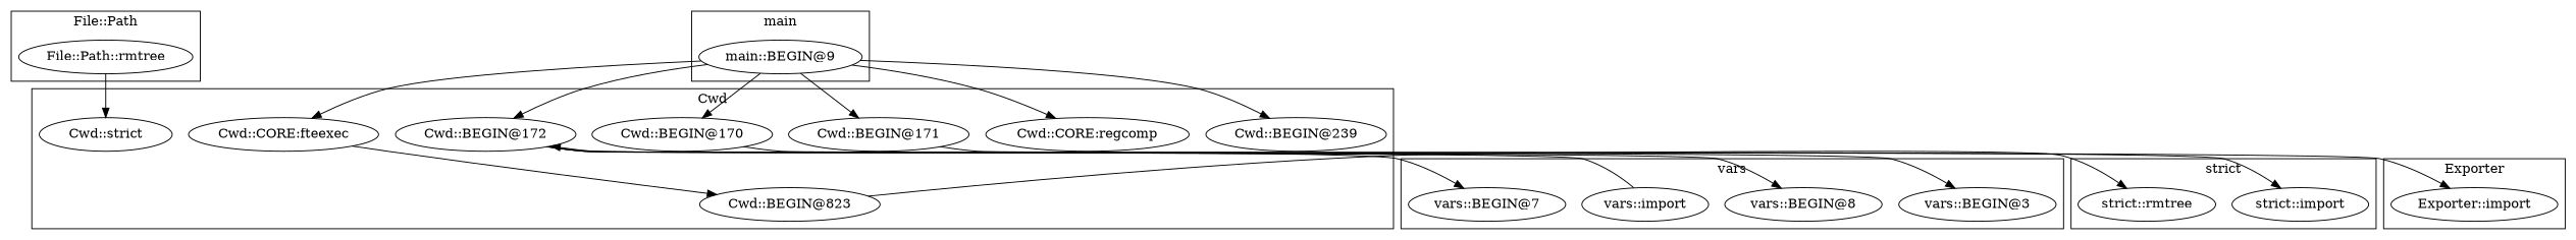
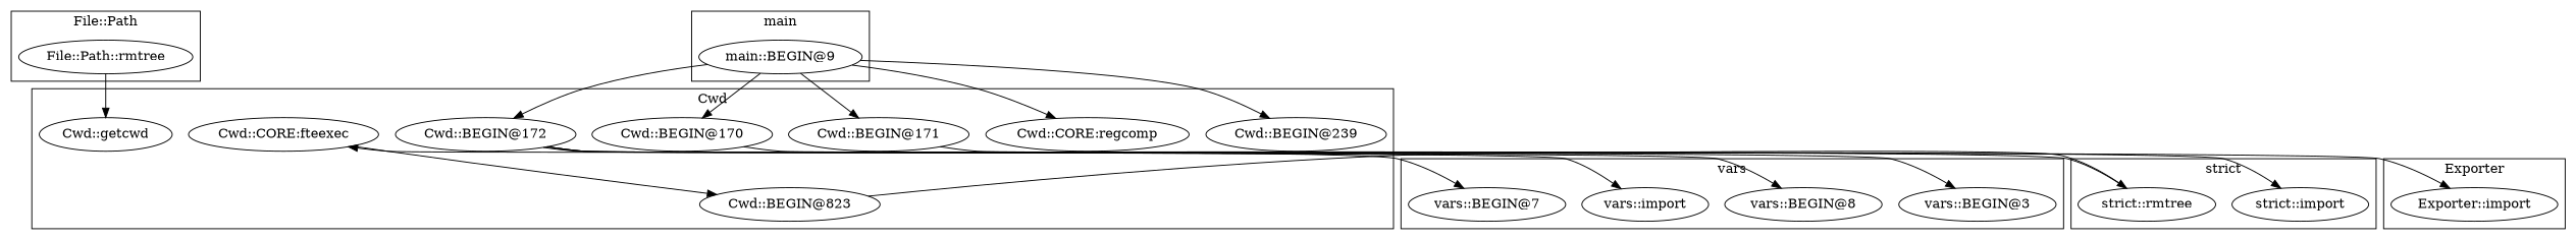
  digraph {
    "vars::BEGIN@3"
    "vars::BEGIN@8"
    "vars::import"
    "vars::BEGIN@7"
    "File::Path::rmtree"
    "Exporter::import"
    "main::BEGIN@9"
    "strict::import"
    n9 [label="strict::rmtree"]
    "Cwd::BEGIN@170"
    "Cwd::CORE:fteexec"
    "Cwd::BEGIN@171"
    "Cwd::BEGIN@823"
    n14 [label="Cwd::BEGIN@239"]
-   "Cwd::getcwd" [label="Cwd::strict"]
+   "Cwd::getcwd"
    "Cwd::CORE:regcomp"
    "Cwd::BEGIN@172"
    subgraph cluster_1 {
      label=vars
      "vars::BEGIN@3"
      "vars::BEGIN@8"
      "vars::import"
      "vars::BEGIN@7"
    }
    subgraph cluster_2 {
      label="File::Path"
      "File::Path::rmtree"
    }
    subgraph cluster_3 {
      label=Exporter
      "Exporter::import"
    }
    subgraph cluster_4 {
      label=main
      "main::BEGIN@9"
    }
    subgraph cluster_5 {
      label="strict"
      "strict::import"
      n9
    }
    subgraph cluster_6 {
      label=Cwd
      "Cwd::BEGIN@170"
      "Cwd::CORE:fteexec"
      "Cwd::BEGIN@171"
      "Cwd::BEGIN@823"
      n14
      "Cwd::getcwd"
      "Cwd::CORE:regcomp"
      "Cwd::BEGIN@172"
    }
    "File::Path::rmtree" -> "Cwd::getcwd"
    "main::BEGIN@9" -> "Cwd::BEGIN@170"
-   "main::BEGIN@9" -> "Cwd::CORE:fteexec"
+   n9 -> "Cwd::CORE:fteexec"
    "main::BEGIN@9" -> "Cwd::BEGIN@171"
    "main::BEGIN@9" -> n14
    "main::BEGIN@9" -> "Cwd::CORE:regcomp"
    "main::BEGIN@9" -> "Cwd::BEGIN@172"
    "Cwd::BEGIN@170" -> "strict::import"
    "Cwd::CORE:fteexec" -> "Cwd::BEGIN@823"
    "Cwd::BEGIN@171" -> "Exporter::import"
    "Cwd::BEGIN@823" -> n9
    "Cwd::BEGIN@172" -> "vars::BEGIN@3"
    "Cwd::BEGIN@172" -> "vars::BEGIN@8"
-   "vars::import" -> "Cwd::BEGIN@172"
+   "Cwd::BEGIN@172" -> "vars::import"
    "Cwd::BEGIN@172" -> "vars::BEGIN@7"
  }
